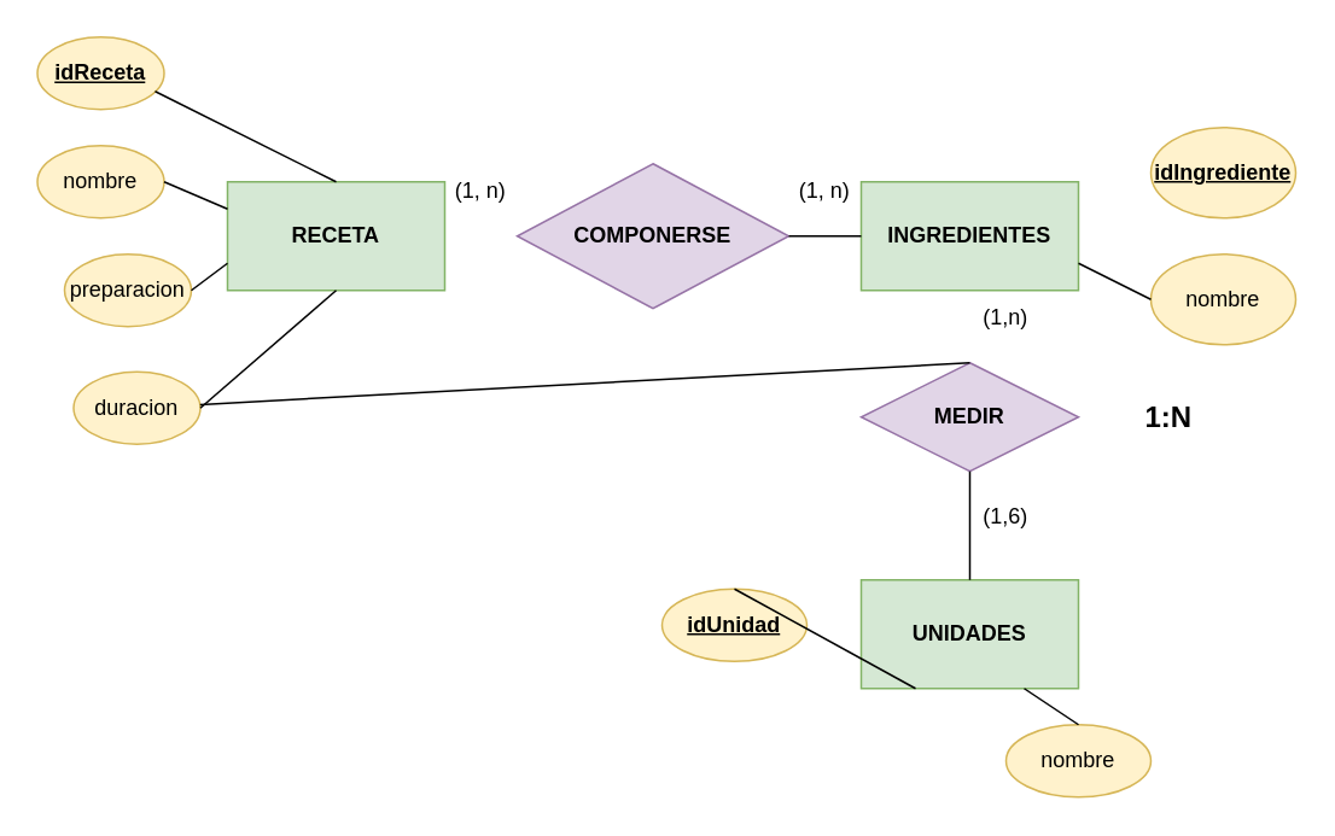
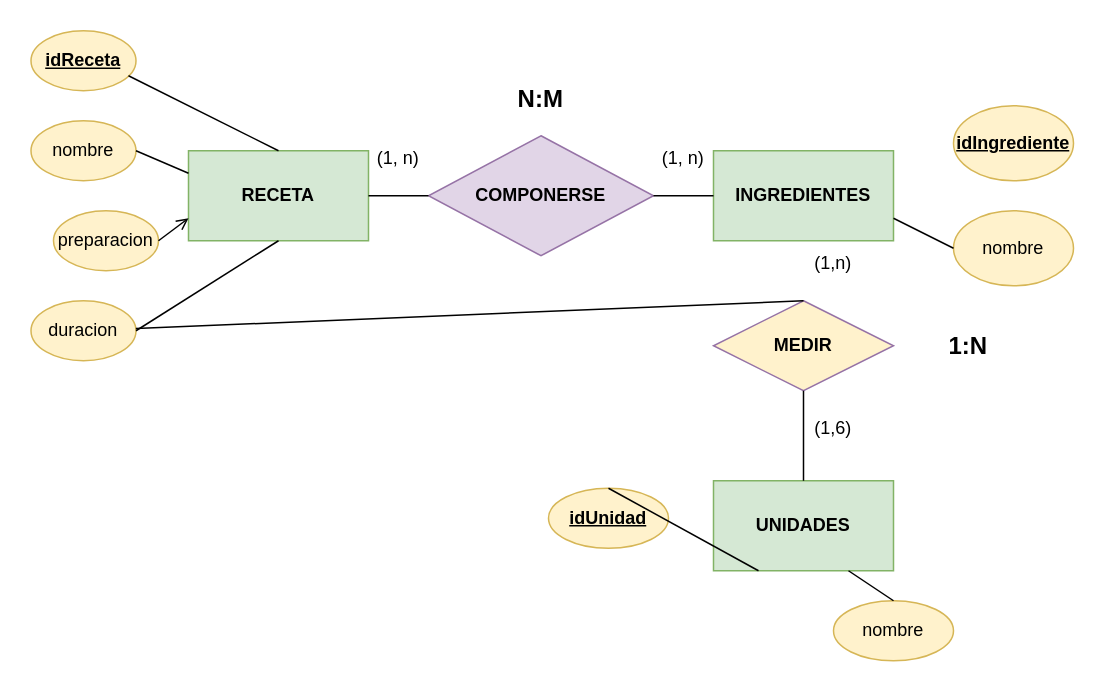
  <mxCell id="0" />
  <mxCell id="1" parent="0" />
  <mxCell id="2" value="&lt;b&gt;RECETA&lt;/b&gt;" style="rounded=0;whiteSpace=wrap;html=1;fillColor=#d5e8d4;strokeColor=#82b366;" vertex="1" parent="1"><mxGeometry x="125" y="100" width="120" height="60" as="geometry" /></mxCell>
  <mxCell id="3" value="&lt;b&gt;INGREDIENTES&lt;/b&gt;" style="rounded=0;whiteSpace=wrap;html=1;fillColor=#d5e8d4;strokeColor=#82b366;" vertex="1" parent="1"><mxGeometry x="475" y="100" width="120" height="60" as="geometry" /></mxCell>
  <mxCell id="4" value="&lt;b&gt;UNIDADES&lt;/b&gt;" style="whiteSpace=wrap;html=1;fillColor=#d5e8d4;strokeColor=#82b366;" vertex="1" parent="1"><mxGeometry x="475" y="320" width="120" height="60" as="geometry" /></mxCell>
  <mxCell id="5" value="&lt;b&gt;COMPONERSE&lt;/b&gt;" style="rhombus;whiteSpace=wrap;html=1;fillColor=#e1d5e7;strokeColor=#9673a6;" vertex="1" parent="1"><mxGeometry x="285" y="90" width="150" height="80" as="geometry" /></mxCell>
  <mxCell id="6" value="&lt;b&gt;&lt;u&gt;idReceta&lt;/u&gt;&lt;/b&gt;" style="ellipse;whiteSpace=wrap;html=1;fillColor=#fff2cc;strokeColor=#d6b656;" vertex="1" parent="1"><mxGeometry x="20" y="20" width="70" height="40" as="geometry" /></mxCell>
  <mxCell id="7" value="nombre" style="ellipse;whiteSpace=wrap;html=1;fillColor=#fff2cc;strokeColor=#d6b656;" vertex="1" parent="1"><mxGeometry x="20" y="80" width="70" height="40" as="geometry" /></mxCell>
  <mxCell id="8" value="preparacion" style="ellipse;whiteSpace=wrap;html=1;fillColor=#fff2cc;strokeColor=#d6b656;" vertex="1" parent="1"><mxGeometry x="35" y="140" width="70" height="40" as="geometry" /></mxCell>
- <mxCell id="9" value="duracion" style="ellipse;whiteSpace=wrap;html=1;fillColor=#fff2cc;strokeColor=#d6b656;" vertex="1" parent="1"><mxGeometry x="40" y="205" width="70" height="40" as="geometry" /></mxCell>
+ <mxCell id="9" value="duracion" style="ellipse;whiteSpace=wrap;html=1;fillColor=#fff2cc;strokeColor=#d6b656;" vertex="1" parent="1"><mxGeometry x="20" y="200" width="70" height="40" as="geometry" /></mxCell>
  <mxCell id="10" value="&lt;b&gt;&lt;u&gt;idIngrediente&lt;/u&gt;&lt;/b&gt;" style="ellipse;whiteSpace=wrap;html=1;fillColor=#fff2cc;strokeColor=#d6b656;" vertex="1" parent="1"><mxGeometry x="635" y="70" width="80" height="50" as="geometry" /></mxCell>
  <mxCell id="11" value="nombre" style="ellipse;whiteSpace=wrap;html=1;fillColor=#fff2cc;strokeColor=#d6b656;" vertex="1" parent="1"><mxGeometry x="635" y="140" width="80" height="50" as="geometry" /></mxCell>
  <mxCell id="12" value="" style="endArrow=none;html=1;rounded=0;exitX=0.5;exitY=0;exitDx=0;exitDy=0;" edge="1" parent="1" source="2"><mxGeometry width="50" height="50" relative="1" as="geometry"><mxPoint x="355" y="240" as="sourcePoint" /><mxPoint x="85" y="50" as="targetPoint" /></mxGeometry></mxCell>
  <mxCell id="13" value="" style="endArrow=none;html=1;rounded=0;entryX=1;entryY=0.5;entryDx=0;entryDy=0;exitX=0;exitY=0.25;exitDx=0;exitDy=0;" edge="1" parent="1" source="2" target="7"><mxGeometry width="50" height="50" relative="1" as="geometry"><mxPoint x="355" y="240" as="sourcePoint" /><mxPoint x="405" y="190" as="targetPoint" /></mxGeometry></mxCell>
- <mxCell id="14" value="" style="endArrow=none;html=1;rounded=0;entryX=0;entryY=0.75;entryDx=0;entryDy=0;exitX=1;exitY=0.5;exitDx=0;exitDy=0;" edge="1" parent="1" source="8" target="2"><mxGeometry width="50" height="50" relative="1" as="geometry"><mxPoint x="355" y="240" as="sourcePoint" /><mxPoint x="405" y="190" as="targetPoint" /></mxGeometry></mxCell>
+ <mxCell id="14" value="" style="endArrow=open;html=1;rounded=0;entryX=0;entryY=0.75;entryDx=0;entryDy=0;exitX=1;exitY=0.5;exitDx=0;exitDy=0;" edge="1" parent="1" source="8" target="2"><mxGeometry width="50" height="50" relative="1" as="geometry"><mxPoint x="355" y="240" as="sourcePoint" /><mxPoint x="405" y="190" as="targetPoint" /></mxGeometry></mxCell>
  <mxCell id="15" value="" style="endArrow=none;html=1;rounded=0;exitX=1;exitY=0.5;exitDx=0;exitDy=0;" edge="1" parent="1" source="9"><mxGeometry width="50" height="50" relative="1" as="geometry"><mxPoint x="135" y="210" as="sourcePoint" /><mxPoint x="185" y="160" as="targetPoint" /></mxGeometry></mxCell>
  <mxCell id="16" value="" style="endArrow=none;html=1;rounded=0;entryX=1;entryY=0.75;entryDx=0;entryDy=0;exitX=0;exitY=0.5;exitDx=0;exitDy=0;" edge="1" parent="1" source="11" target="3"><mxGeometry width="50" height="50" relative="1" as="geometry"><mxPoint x="355" y="240" as="sourcePoint" /><mxPoint x="405" y="190" as="targetPoint" /></mxGeometry></mxCell>
+ <mxCell id="17" value="" style="endArrow=none;html=1;rounded=0;entryX=0;entryY=0.5;entryDx=0;entryDy=0;exitX=1;exitY=0.5;exitDx=0;exitDy=0;" edge="1" parent="1" source="2" target="5"><mxGeometry width="50" height="50" relative="1" as="geometry"><mxPoint x="355" y="240" as="sourcePoint" /><mxPoint x="405" y="190" as="targetPoint" /></mxGeometry></mxCell>
  <mxCell id="18" value="" style="endArrow=none;html=1;rounded=0;entryX=1;entryY=0.5;entryDx=0;entryDy=0;exitX=0;exitY=0.5;exitDx=0;exitDy=0;" edge="1" parent="1" source="3" target="5"><mxGeometry width="50" height="50" relative="1" as="geometry"><mxPoint x="355" y="230" as="sourcePoint" /><mxPoint x="405" y="180" as="targetPoint" /></mxGeometry></mxCell>
  <mxCell id="19" value="&lt;b&gt;&lt;u&gt;idUnidad&lt;/u&gt;&lt;/b&gt;" style="ellipse;whiteSpace=wrap;html=1;fillColor=#fff2cc;strokeColor=#d6b656;" vertex="1" parent="1"><mxGeometry x="365" y="325" width="80" height="40" as="geometry" /></mxCell>
  <mxCell id="20" value="nombre" style="ellipse;whiteSpace=wrap;html=1;fillColor=#fff2cc;strokeColor=#d6b656;" vertex="1" parent="1"><mxGeometry x="555" y="400" width="80" height="40" as="geometry" /></mxCell>
- <mxCell id="21" value="&lt;b&gt;MEDIR&lt;/b&gt;" style="rhombus;whiteSpace=wrap;html=1;fillColor=#e1d5e7;strokeColor=#9673a6;" vertex="1" parent="1"><mxGeometry x="475" y="200" width="120" height="60" as="geometry" /></mxCell>
+ <mxCell id="21" value="&lt;b&gt;MEDIR&lt;/b&gt;" style="rhombus;whiteSpace=wrap;html=1;fillColor=#fff2cc;strokeColor=#9673a6;" vertex="1" parent="1"><mxGeometry x="475" y="200" width="120" height="60" as="geometry" /></mxCell>
  <mxCell id="22" value="" style="endArrow=none;html=1;rounded=0;exitX=0.5;exitY=0;exitDx=0;exitDy=0;" edge="1" parent="1" source="21" target="9"><mxGeometry width="50" height="50" relative="1" as="geometry"><mxPoint x="355" y="240" as="sourcePoint" /><mxPoint x="405" y="190" as="targetPoint" /></mxGeometry></mxCell>
  <mxCell id="23" value="" style="endArrow=none;html=1;rounded=0;entryX=0.5;entryY=1;entryDx=0;entryDy=0;exitX=0.5;exitY=0;exitDx=0;exitDy=0;" edge="1" parent="1" source="4" target="21"><mxGeometry width="50" height="50" relative="1" as="geometry"><mxPoint x="225" y="380" as="sourcePoint" /><mxPoint x="275" y="330" as="targetPoint" /></mxGeometry></mxCell>
  <mxCell id="24" value="" style="endArrow=none;html=1;rounded=0;entryX=0.25;entryY=1;entryDx=0;entryDy=0;exitX=0.5;exitY=0;exitDx=0;exitDy=0;" edge="1" parent="1" source="19" target="4"><mxGeometry width="50" height="50" relative="1" as="geometry"><mxPoint x="355" y="240" as="sourcePoint" /><mxPoint x="405" y="190" as="targetPoint" /></mxGeometry></mxCell>
  <mxCell id="25" value="" style="endArrow=none;html=1;rounded=0;entryX=0.75;entryY=1;entryDx=0;entryDy=0;exitX=0.5;exitY=0;exitDx=0;exitDy=0;" edge="1" parent="1" source="20" target="4"><mxGeometry width="50" height="50" relative="1" as="geometry"><mxPoint x="355" y="240" as="sourcePoint" /><mxPoint x="405" y="190" as="targetPoint" /></mxGeometry></mxCell>
  <mxCell id="26" value="(1, n)" style="text;html=1;strokeColor=none;fillColor=none;align=center;verticalAlign=middle;whiteSpace=wrap;rounded=0;" vertex="1" parent="1"><mxGeometry x="425" y="90" width="60" height="30" as="geometry" /></mxCell>
  <mxCell id="27" value="(1, n)" style="text;html=1;strokeColor=none;fillColor=none;align=center;verticalAlign=middle;whiteSpace=wrap;rounded=0;" vertex="1" parent="1"><mxGeometry x="235" y="90" width="60" height="30" as="geometry" /></mxCell>
+ <mxCell id="28" value="&lt;font style=&quot;font-size: 16px&quot;&gt;&lt;b&gt;N:M&lt;/b&gt;&lt;/font&gt;" style="text;html=1;strokeColor=none;fillColor=none;align=center;verticalAlign=middle;whiteSpace=wrap;rounded=0;" vertex="1" parent="1"><mxGeometry x="330" y="50" width="60" height="30" as="geometry" /></mxCell>
  <mxCell id="29" value="(1,6)" style="text;html=1;strokeColor=none;fillColor=none;align=center;verticalAlign=middle;whiteSpace=wrap;rounded=0;" vertex="1" parent="1"><mxGeometry x="525" y="270" width="60" height="30" as="geometry" /></mxCell>
  <mxCell id="30" value="(1,n)" style="text;html=1;strokeColor=none;fillColor=none;align=center;verticalAlign=middle;whiteSpace=wrap;rounded=0;" vertex="1" parent="1"><mxGeometry x="525" y="160" width="60" height="30" as="geometry" /></mxCell>
  <mxCell id="31" value="&lt;font style=&quot;font-size: 16px&quot;&gt;&lt;b&gt;1:N&lt;/b&gt;&lt;/font&gt;" style="text;html=1;strokeColor=none;fillColor=none;align=center;verticalAlign=middle;whiteSpace=wrap;rounded=0;" vertex="1" parent="1"><mxGeometry x="615" y="215" width="60" height="30" as="geometry" /></mxCell>
